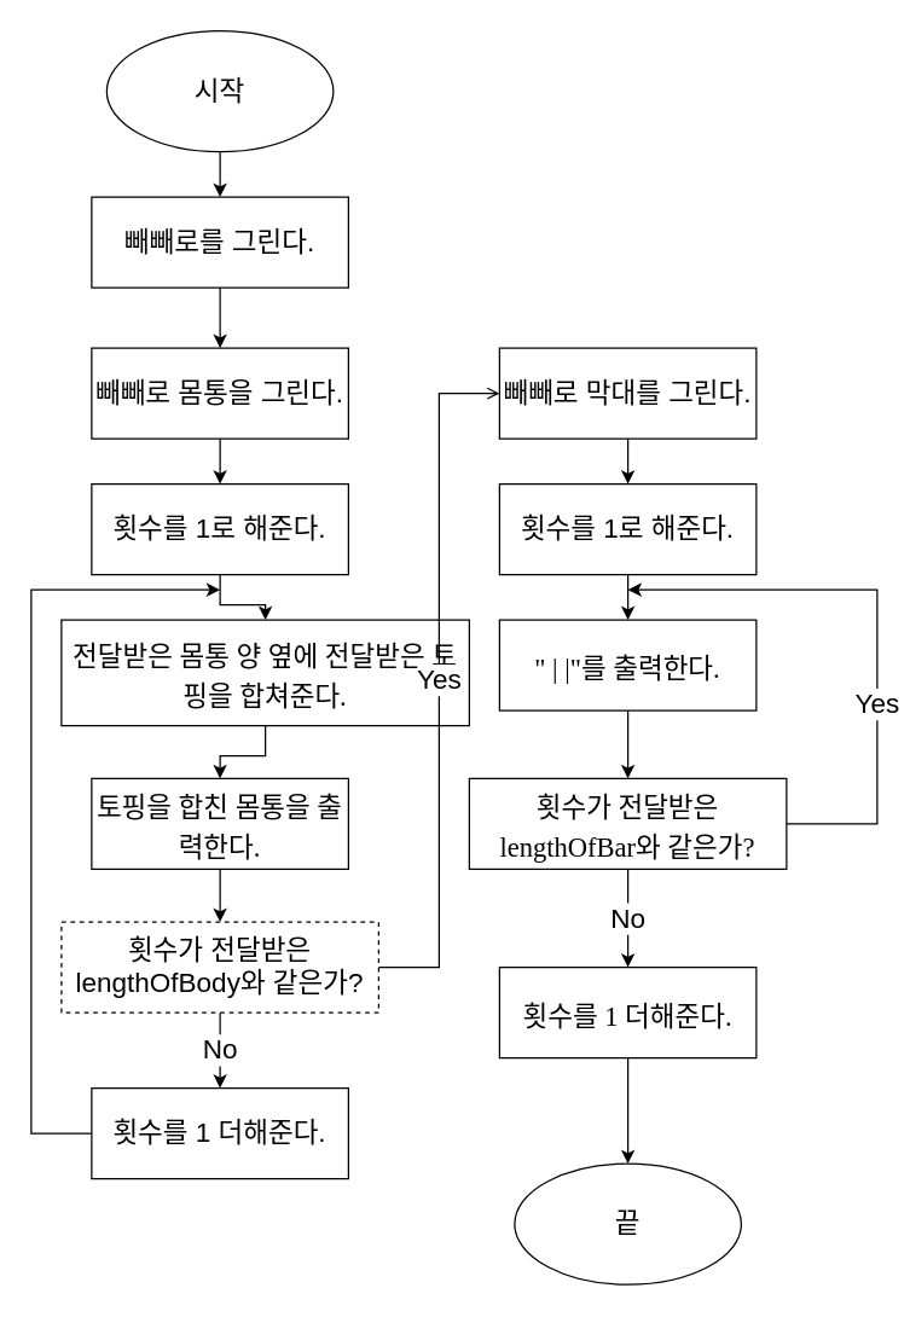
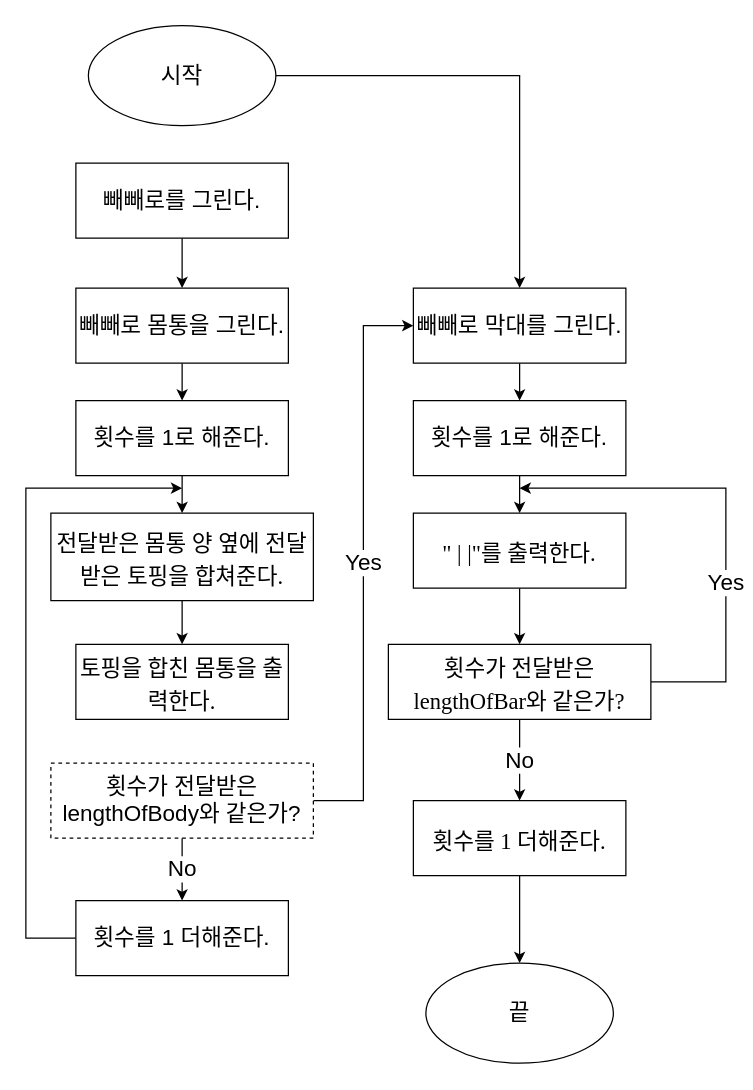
  <mxCell id="0" />
  <mxCell id="1" parent="0" />
- <mxCell id="2" value="" style="edgeStyle=orthogonalEdgeStyle;rounded=0;orthogonalLoop=1;jettySize=auto;html=1;" edge="1" parent="1" source="3" target="5"><mxGeometry relative="1" as="geometry" /></mxCell>
+ <mxCell id="2" value="" style="edgeStyle=orthogonalEdgeStyle;rounded=0;orthogonalLoop=1;jettySize=auto;html=1;" edge="1" parent="1" source="3" target="20"><mxGeometry relative="1" as="geometry" /></mxCell>
  <mxCell id="3" value="&lt;font style=&quot;font-size: 18px;&quot;&gt;시작&lt;/font&gt;" style="ellipse;whiteSpace=wrap;html=1;" vertex="1" parent="1"><mxGeometry x="70" y="20" width="150" height="80" as="geometry" /></mxCell>
  <mxCell id="4" value="" style="edgeStyle=orthogonalEdgeStyle;rounded=0;orthogonalLoop=1;jettySize=auto;html=1;" edge="1" parent="1" source="5" target="7"><mxGeometry relative="1" as="geometry" /></mxCell>
  <mxCell id="5" value="&lt;font style=&quot;font-size: 18px;&quot;&gt;빼빼로를 그린다.&lt;/font&gt;" style="whiteSpace=wrap;html=1;" vertex="1" parent="1"><mxGeometry x="60" y="130" width="170" height="60" as="geometry" /></mxCell>
  <mxCell id="6" value="" style="edgeStyle=orthogonalEdgeStyle;rounded=0;orthogonalLoop=1;jettySize=auto;html=1;" edge="1" parent="1" source="7" target="9"><mxGeometry relative="1" as="geometry" /></mxCell>
  <mxCell id="7" value="&lt;font style=&quot;font-size: 18px;&quot;&gt;빼빼로 몸통을 그린다.&lt;/font&gt;" style="whiteSpace=wrap;html=1;" vertex="1" parent="1"><mxGeometry x="60" y="230" width="170" height="60" as="geometry" /></mxCell>
  <mxCell id="8" value="" style="edgeStyle=orthogonalEdgeStyle;rounded=0;orthogonalLoop=1;jettySize=auto;html=1;" edge="1" parent="1" source="9" target="12"><mxGeometry relative="1" as="geometry" /></mxCell>
  <mxCell id="9" value="&lt;font style=&quot;font-size: 18px;&quot;&gt;횟수를 1로 해준다.&lt;/font&gt;" style="whiteSpace=wrap;html=1;" vertex="1" parent="1"><mxGeometry x="60" y="320" width="170" height="60" as="geometry" /></mxCell>
- <mxCell id="10" value="" style="edgeStyle=orthogonalEdgeStyle;rounded=0;orthogonalLoop=1;jettySize=auto;html=1;exitX=0.5;exitY=1;exitDx=0;exitDy=0;" edge="1" parent="1" source="18" target="15"><mxGeometry relative="1" as="geometry" /></mxCell>
  <mxCell id="11" value="" style="edgeStyle=orthogonalEdgeStyle;rounded=0;orthogonalLoop=1;jettySize=auto;html=1;" edge="1" parent="1" source="12" target="18"><mxGeometry relative="1" as="geometry" /></mxCell>
- <mxCell id="12" value="&lt;p style=&quot;margin: 0px; font-stretch: normal; line-height: normal; font-family: Menlo;&quot;&gt;&lt;font style=&quot;font-size: 18px;&quot;&gt;전달받은 몸통 양 옆에 전달받은 토핑을 합쳐준다.&lt;/font&gt;&lt;/p&gt;" style="whiteSpace=wrap;html=1;" vertex="1" parent="1"><mxGeometry x="40" y="410" width="270" height="70" as="geometry" /></mxCell>
+ <mxCell id="12" value="&lt;p style=&quot;margin: 0px; font-stretch: normal; line-height: normal; font-family: Menlo;&quot;&gt;&lt;font style=&quot;font-size: 18px;&quot;&gt;전달받은 몸통 양 옆에 전달받은 토핑을 합쳐준다.&lt;/font&gt;&lt;/p&gt;" style="whiteSpace=wrap;html=1;" vertex="1" parent="1"><mxGeometry x="40" y="410" width="210" height="70" as="geometry" /></mxCell>
  <mxCell id="13" value="&lt;font style=&quot;font-size: 18px;&quot;&gt;No&lt;/font&gt;" style="edgeStyle=orthogonalEdgeStyle;rounded=0;orthogonalLoop=1;jettySize=auto;html=1;" edge="1" parent="1" source="15" target="17"><mxGeometry relative="1" as="geometry" /></mxCell>
- <mxCell id="14" value="&lt;font style=&quot;font-size: 18px;&quot;&gt;Yes&lt;/font&gt;" style="edgeStyle=orthogonalEdgeStyle;rounded=0;orthogonalLoop=1;jettySize=auto;html=1;entryX=0;entryY=0.5;entryDx=0;entryDy=0;endArrow=open;" edge="1" parent="1" source="15" target="20"><mxGeometry relative="1" as="geometry"><Array as="points"><mxPoint x="290" y="640" /><mxPoint x="290" y="260" /></Array></mxGeometry></mxCell>
+ <mxCell id="14" value="&lt;font style=&quot;font-size: 18px;&quot;&gt;Yes&lt;/font&gt;" style="edgeStyle=orthogonalEdgeStyle;rounded=0;orthogonalLoop=1;jettySize=auto;html=1;entryX=0;entryY=0.5;entryDx=0;entryDy=0;" edge="1" parent="1" source="15" target="20"><mxGeometry relative="1" as="geometry"><Array as="points"><mxPoint x="290" y="640" /><mxPoint x="290" y="260" /></Array></mxGeometry></mxCell>
  <mxCell id="15" value="&lt;font style=&quot;font-size: 18px;&quot;&gt;횟수가 전달받은 lengthOfBody와 같은가?&lt;/font&gt;" style="whiteSpace=wrap;html=1;dashed=1;" vertex="1" parent="1"><mxGeometry x="40" y="610" width="210" height="60" as="geometry" /></mxCell>
  <mxCell id="16" value="" style="edgeStyle=orthogonalEdgeStyle;rounded=0;orthogonalLoop=1;jettySize=auto;html=1;exitX=0;exitY=0.5;exitDx=0;exitDy=0;" edge="1" parent="1" source="17"><mxGeometry x="-0.165" relative="1" as="geometry"><mxPoint x="145" y="390" as="targetPoint" /><Array as="points"><mxPoint x="20" y="750" /><mxPoint x="20" y="390" /></Array><mxPoint as="offset" /></mxGeometry></mxCell>
  <mxCell id="17" value="&lt;font style=&quot;font-size: 18px;&quot;&gt;횟수를 1 더해준다.&lt;/font&gt;" style="whiteSpace=wrap;html=1;" vertex="1" parent="1"><mxGeometry x="60" y="720" width="170" height="60" as="geometry" /></mxCell>
  <mxCell id="18" value="&lt;p style=&quot;margin: 0px; font-stretch: normal; line-height: normal; font-family: Menlo;&quot;&gt;&lt;font style=&quot;font-size: 18px;&quot;&gt;토핑을 합친 몸통을 출력한다.&lt;/font&gt;&lt;/p&gt;" style="whiteSpace=wrap;html=1;" vertex="1" parent="1"><mxGeometry x="60" y="515" width="170" height="60" as="geometry" /></mxCell>
  <mxCell id="19" value="" style="edgeStyle=orthogonalEdgeStyle;rounded=0;orthogonalLoop=1;jettySize=auto;html=1;" edge="1" parent="1" source="20" target="22"><mxGeometry relative="1" as="geometry" /></mxCell>
  <mxCell id="20" value="&lt;font style=&quot;font-size: 18px;&quot;&gt;빼빼로 막대를 그린다.&lt;/font&gt;" style="whiteSpace=wrap;html=1;" vertex="1" parent="1"><mxGeometry x="330" y="230" width="170" height="60" as="geometry" /></mxCell>
  <mxCell id="21" value="" style="edgeStyle=orthogonalEdgeStyle;rounded=0;orthogonalLoop=1;jettySize=auto;html=1;" edge="1" parent="1" source="22" target="24"><mxGeometry relative="1" as="geometry" /></mxCell>
  <mxCell id="22" value="&lt;font style=&quot;font-size: 18px;&quot;&gt;횟수를 1로 해준다.&lt;/font&gt;" style="whiteSpace=wrap;html=1;" vertex="1" parent="1"><mxGeometry x="330" y="320" width="170" height="60" as="geometry" /></mxCell>
  <mxCell id="23" value="" style="edgeStyle=orthogonalEdgeStyle;rounded=0;orthogonalLoop=1;jettySize=auto;html=1;" edge="1" parent="1" source="24" target="27"><mxGeometry relative="1" as="geometry" /></mxCell>
  <mxCell id="24" value="&lt;p style=&quot;margin: 0px; font-stretch: normal; line-height: normal; font-family: Menlo;&quot;&gt;&lt;font style=&quot;font-size: 18px;&quot;&gt;&quot; | |&quot;를 출력한다.&lt;/font&gt;&lt;/p&gt;" style="whiteSpace=wrap;html=1;" vertex="1" parent="1"><mxGeometry x="330" y="410" width="170" height="60" as="geometry" /></mxCell>
  <mxCell id="25" value="&lt;font style=&quot;font-size: 18px;&quot;&gt;No&lt;/font&gt;" style="edgeStyle=orthogonalEdgeStyle;rounded=0;orthogonalLoop=1;jettySize=auto;html=1;" edge="1" parent="1" source="27" target="29"><mxGeometry relative="1" as="geometry" /></mxCell>
  <mxCell id="26" value="&lt;font style=&quot;font-size: 18px;&quot;&gt;Yes&lt;/font&gt;" style="edgeStyle=orthogonalEdgeStyle;rounded=0;orthogonalLoop=1;jettySize=auto;html=1;exitX=1;exitY=0.5;exitDx=0;exitDy=0;" edge="1" parent="1" source="27"><mxGeometry x="-0.27" relative="1" as="geometry"><mxPoint x="415" y="390" as="targetPoint" /><Array as="points"><mxPoint x="580" y="545" /><mxPoint x="580" y="390" /></Array><mxPoint as="offset" /></mxGeometry></mxCell>
  <mxCell id="27" value="&lt;p style=&quot;margin: 0px; font-stretch: normal; line-height: normal; font-family: Menlo;&quot;&gt;&lt;font style=&quot;font-size: 18px;&quot;&gt;횟수가 전달받은 lengthOfBar와 같은가?&lt;/font&gt;&lt;/p&gt;" style="whiteSpace=wrap;html=1;" vertex="1" parent="1"><mxGeometry x="310" y="515" width="210" height="60" as="geometry" /></mxCell>
  <mxCell id="28" style="edgeStyle=orthogonalEdgeStyle;rounded=0;orthogonalLoop=1;jettySize=auto;html=1;exitX=0.5;exitY=1;exitDx=0;exitDy=0;entryX=0.5;entryY=0;entryDx=0;entryDy=0;" edge="1" parent="1" source="29" target="30"><mxGeometry relative="1" as="geometry" /></mxCell>
  <mxCell id="29" value="&lt;p style=&quot;margin: 0px; font-stretch: normal; line-height: normal; font-family: Menlo;&quot;&gt;&lt;font style=&quot;font-size: 18px;&quot;&gt;횟수를 1 더해준다.&lt;/font&gt;&lt;/p&gt;" style="whiteSpace=wrap;html=1;" vertex="1" parent="1"><mxGeometry x="330" y="640" width="170" height="60" as="geometry" /></mxCell>
  <mxCell id="30" value="&lt;font style=&quot;font-size: 18px;&quot;&gt;끝&lt;/font&gt;" style="ellipse;whiteSpace=wrap;html=1;" vertex="1" parent="1"><mxGeometry x="340" y="770" width="150" height="80" as="geometry" /></mxCell>
